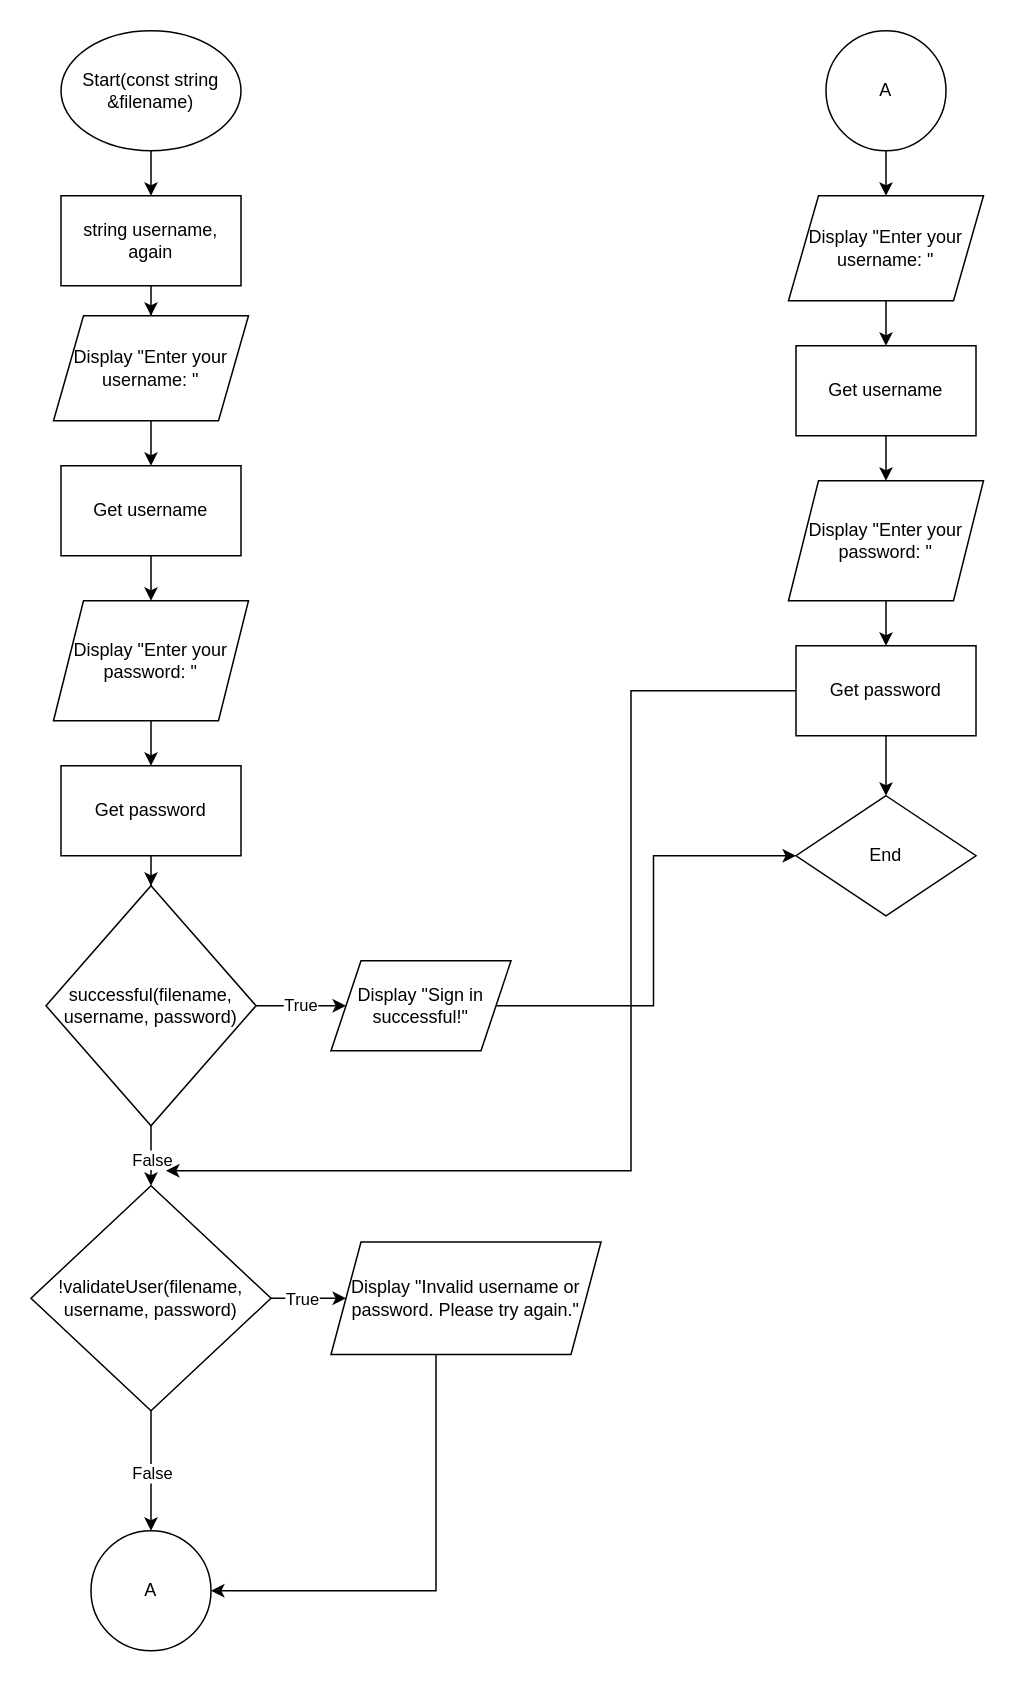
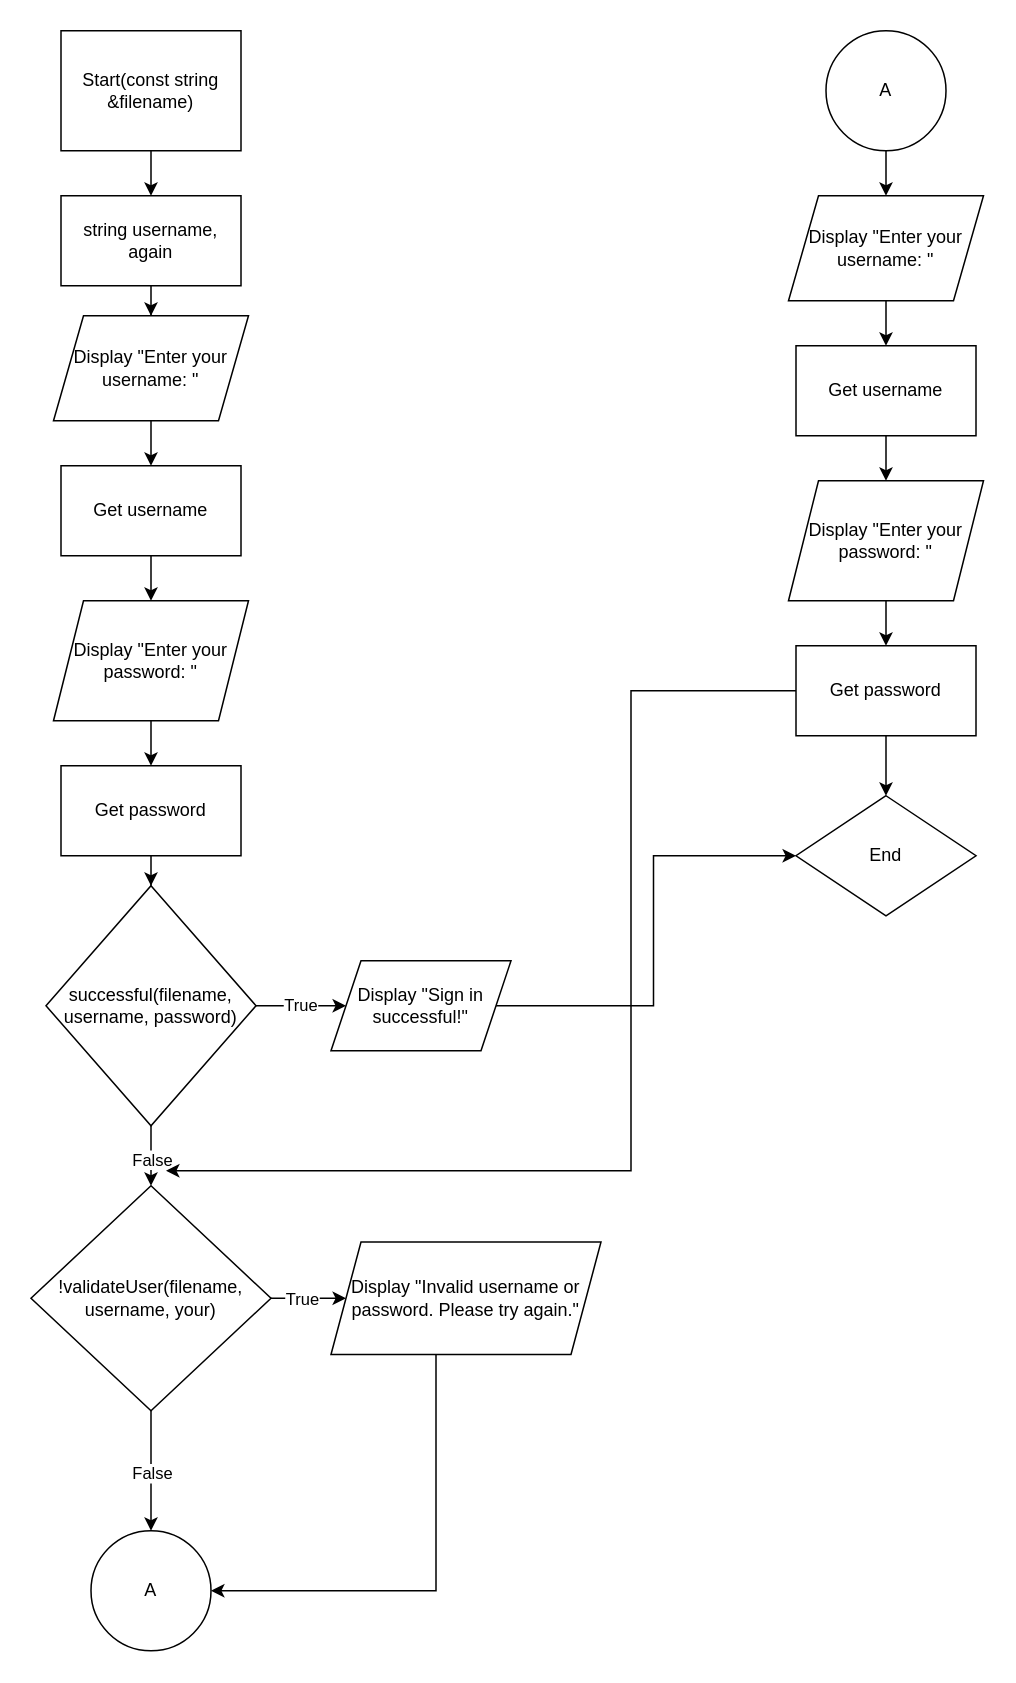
  <mxCell id="0" />
  <mxCell id="1" parent="0" />
  <mxCell id="2" value="" style="edgeStyle=orthogonalEdgeStyle;rounded=0;orthogonalLoop=1;jettySize=auto;html=1;" edge="1" parent="1" source="3" target="5"><mxGeometry relative="1" as="geometry" /></mxCell>
- <mxCell id="3" value="Start(const string &amp;amp;filename)" style="ellipse;whiteSpace=wrap;html=1;" vertex="1" parent="1"><mxGeometry x="40" y="20" width="120" height="80" as="geometry" /></mxCell>
+ <mxCell id="3" value="Start(const string &amp;amp;filename)" style="whiteSpace=wrap;html=1;rounded=0;" vertex="1" parent="1"><mxGeometry x="40" y="20" width="120" height="80" as="geometry" /></mxCell>
  <mxCell id="4" style="edgeStyle=orthogonalEdgeStyle;rounded=0;orthogonalLoop=1;jettySize=auto;html=1;" edge="1" parent="1" source="5" target="7"><mxGeometry relative="1" as="geometry" /></mxCell>
  <mxCell id="5" value="string username, again" style="whiteSpace=wrap;html=1;" vertex="1" parent="1"><mxGeometry x="40" y="130" width="120" height="60" as="geometry" /></mxCell>
  <mxCell id="6" value="" style="edgeStyle=orthogonalEdgeStyle;rounded=0;orthogonalLoop=1;jettySize=auto;html=1;" edge="1" parent="1" source="7" target="9"><mxGeometry relative="1" as="geometry" /></mxCell>
  <mxCell id="7" value="Display&amp;nbsp;&quot;Enter your username: &quot;" style="shape=parallelogram;perimeter=parallelogramPerimeter;whiteSpace=wrap;html=1;fixedSize=1;" vertex="1" parent="1"><mxGeometry x="35" y="210" width="130" height="70" as="geometry" /></mxCell>
  <mxCell id="8" style="edgeStyle=orthogonalEdgeStyle;rounded=0;orthogonalLoop=1;jettySize=auto;html=1;entryX=0.5;entryY=0;entryDx=0;entryDy=0;" edge="1" parent="1" source="9" target="11"><mxGeometry relative="1" as="geometry" /></mxCell>
  <mxCell id="9" value="Get username" style="whiteSpace=wrap;html=1;" vertex="1" parent="1"><mxGeometry x="40" y="310" width="120" height="60" as="geometry" /></mxCell>
  <mxCell id="10" value="" style="edgeStyle=orthogonalEdgeStyle;rounded=0;orthogonalLoop=1;jettySize=auto;html=1;" edge="1" parent="1" source="11" target="13"><mxGeometry relative="1" as="geometry" /></mxCell>
  <mxCell id="11" value="Display&amp;nbsp;&quot;Enter your password: &quot;" style="shape=parallelogram;perimeter=parallelogramPerimeter;whiteSpace=wrap;html=1;fixedSize=1;" vertex="1" parent="1"><mxGeometry x="35" y="400" width="130" height="80" as="geometry" /></mxCell>
  <mxCell id="12" style="edgeStyle=orthogonalEdgeStyle;rounded=0;orthogonalLoop=1;jettySize=auto;html=1;entryX=0.5;entryY=0;entryDx=0;entryDy=0;" edge="1" parent="1" source="13" target="18"><mxGeometry relative="1" as="geometry" /></mxCell>
  <mxCell id="13" value="Get password" style="whiteSpace=wrap;html=1;" vertex="1" parent="1"><mxGeometry x="40" y="510" width="120" height="60" as="geometry" /></mxCell>
  <mxCell id="14" style="edgeStyle=orthogonalEdgeStyle;rounded=0;orthogonalLoop=1;jettySize=auto;html=1;entryX=0;entryY=0.5;entryDx=0;entryDy=0;" edge="1" parent="1" source="18" target="20"><mxGeometry relative="1" as="geometry"><mxPoint x="210" y="670" as="targetPoint" /></mxGeometry></mxCell>
  <mxCell id="15" value="True" style="edgeLabel;html=1;align=center;verticalAlign=middle;resizable=0;points=[];" vertex="1" connectable="0" parent="14"><mxGeometry x="-0.04" y="1" relative="1" as="geometry"><mxPoint as="offset" /></mxGeometry></mxCell>
  <mxCell id="16" value="" style="edgeStyle=orthogonalEdgeStyle;rounded=0;orthogonalLoop=1;jettySize=auto;html=1;" edge="1" parent="1" source="18" target="25"><mxGeometry relative="1" as="geometry" /></mxCell>
  <mxCell id="17" value="False" style="edgeLabel;html=1;align=center;verticalAlign=middle;resizable=0;points=[];" vertex="1" connectable="0" parent="16"><mxGeometry x="0.09" relative="1" as="geometry"><mxPoint as="offset" /></mxGeometry></mxCell>
  <mxCell id="18" value="successful(filename, username, password)" style="rhombus;whiteSpace=wrap;html=1;" vertex="1" parent="1"><mxGeometry x="30" y="590" width="140" height="160" as="geometry" /></mxCell>
  <mxCell id="19" style="edgeStyle=orthogonalEdgeStyle;rounded=0;orthogonalLoop=1;jettySize=auto;html=1;entryX=0;entryY=0.5;entryDx=0;entryDy=0;" edge="1" parent="1" source="20" target="40"><mxGeometry relative="1" as="geometry" /></mxCell>
  <mxCell id="20" value="Display&amp;nbsp;&quot;Sign in successful!&quot;" style="shape=parallelogram;perimeter=parallelogramPerimeter;whiteSpace=wrap;html=1;fixedSize=1;" vertex="1" parent="1"><mxGeometry x="220" y="640" width="120" height="60" as="geometry" /></mxCell>
  <mxCell id="21" style="edgeStyle=orthogonalEdgeStyle;rounded=0;orthogonalLoop=1;jettySize=auto;html=1;" edge="1" parent="1" source="25" target="27"><mxGeometry relative="1" as="geometry" /></mxCell>
  <mxCell id="22" value="True" style="edgeLabel;html=1;align=center;verticalAlign=middle;resizable=0;points=[];" vertex="1" connectable="0" parent="21"><mxGeometry x="0.193" y="2" relative="1" as="geometry"><mxPoint x="-10" y="2" as="offset" /></mxGeometry></mxCell>
  <mxCell id="23" style="edgeStyle=orthogonalEdgeStyle;rounded=0;orthogonalLoop=1;jettySize=auto;html=1;entryX=0.5;entryY=0;entryDx=0;entryDy=0;" edge="1" parent="1" source="25" target="28"><mxGeometry relative="1" as="geometry" /></mxCell>
  <mxCell id="24" value="False" style="edgeLabel;html=1;align=center;verticalAlign=middle;resizable=0;points=[];" vertex="1" connectable="0" parent="23"><mxGeometry x="0.025" relative="1" as="geometry"><mxPoint as="offset" /></mxGeometry></mxCell>
- <mxCell id="25" value="!validateUser(filename, username, password)" style="rhombus;whiteSpace=wrap;html=1;" vertex="1" parent="1"><mxGeometry x="20" y="790" width="160" height="150" as="geometry" /></mxCell>
+ <mxCell id="25" value="!validateUser(filename, username, your)" style="rhombus;whiteSpace=wrap;html=1;" vertex="1" parent="1"><mxGeometry x="20" y="790" width="160" height="150" as="geometry" /></mxCell>
  <mxCell id="26" style="edgeStyle=orthogonalEdgeStyle;rounded=0;orthogonalLoop=1;jettySize=auto;html=1;entryX=1;entryY=0.5;entryDx=0;entryDy=0;" edge="1" parent="1" source="27" target="28"><mxGeometry relative="1" as="geometry"><mxPoint x="290" y="1110" as="targetPoint" /><Array as="points"><mxPoint x="290" y="1060" /></Array></mxGeometry></mxCell>
  <mxCell id="27" value="Display&amp;nbsp;&quot;Invalid username or password. Please try again.&quot;" style="shape=parallelogram;perimeter=parallelogramPerimeter;whiteSpace=wrap;html=1;fixedSize=1;" vertex="1" parent="1"><mxGeometry x="220" y="827.5" width="180" height="75" as="geometry" /></mxCell>
  <mxCell id="28" value="A" style="ellipse;whiteSpace=wrap;html=1;aspect=fixed;" vertex="1" parent="1"><mxGeometry x="60" y="1020" width="80" height="80" as="geometry" /></mxCell>
  <mxCell id="29" style="edgeStyle=orthogonalEdgeStyle;rounded=0;orthogonalLoop=1;jettySize=auto;html=1;entryX=0.5;entryY=0;entryDx=0;entryDy=0;" edge="1" parent="1" source="30" target="32"><mxGeometry relative="1" as="geometry" /></mxCell>
  <mxCell id="30" value="A" style="ellipse;whiteSpace=wrap;html=1;aspect=fixed;" vertex="1" parent="1"><mxGeometry x="550" y="20" width="80" height="80" as="geometry" /></mxCell>
  <mxCell id="31" value="" style="edgeStyle=orthogonalEdgeStyle;rounded=0;orthogonalLoop=1;jettySize=auto;html=1;" edge="1" parent="1" source="32" target="34"><mxGeometry relative="1" as="geometry" /></mxCell>
  <mxCell id="32" value="Display&amp;nbsp;&quot;Enter your username: &quot;" style="shape=parallelogram;perimeter=parallelogramPerimeter;whiteSpace=wrap;html=1;fixedSize=1;" vertex="1" parent="1"><mxGeometry x="525" y="130" width="130" height="70" as="geometry" /></mxCell>
  <mxCell id="33" style="edgeStyle=orthogonalEdgeStyle;rounded=0;orthogonalLoop=1;jettySize=auto;html=1;entryX=0.5;entryY=0;entryDx=0;entryDy=0;" edge="1" parent="1" source="34" target="36"><mxGeometry relative="1" as="geometry" /></mxCell>
  <mxCell id="34" value="Get username" style="whiteSpace=wrap;html=1;" vertex="1" parent="1"><mxGeometry x="530" y="230" width="120" height="60" as="geometry" /></mxCell>
  <mxCell id="35" value="" style="edgeStyle=orthogonalEdgeStyle;rounded=0;orthogonalLoop=1;jettySize=auto;html=1;" edge="1" parent="1" source="36" target="39"><mxGeometry relative="1" as="geometry" /></mxCell>
  <mxCell id="36" value="Display&amp;nbsp;&quot;Enter your password: &quot;" style="shape=parallelogram;perimeter=parallelogramPerimeter;whiteSpace=wrap;html=1;fixedSize=1;" vertex="1" parent="1"><mxGeometry x="525" y="320" width="130" height="80" as="geometry" /></mxCell>
  <mxCell id="37" style="edgeStyle=orthogonalEdgeStyle;rounded=0;orthogonalLoop=1;jettySize=auto;html=1;" edge="1" parent="1" source="39"><mxGeometry relative="1" as="geometry"><mxPoint x="110" y="780" as="targetPoint" /><Array as="points"><mxPoint x="420" y="460" /></Array></mxGeometry></mxCell>
  <mxCell id="38" style="edgeStyle=orthogonalEdgeStyle;rounded=0;orthogonalLoop=1;jettySize=auto;html=1;" edge="1" parent="1" source="39" target="40"><mxGeometry relative="1" as="geometry" /></mxCell>
  <mxCell id="39" value="Get password" style="whiteSpace=wrap;html=1;" vertex="1" parent="1"><mxGeometry x="530" y="430" width="120" height="60" as="geometry" /></mxCell>
  <mxCell id="40" value="End" style="rhombus;whiteSpace=wrap;html=1;" vertex="1" parent="1"><mxGeometry x="530" y="530" width="120" height="80" as="geometry" /></mxCell>
